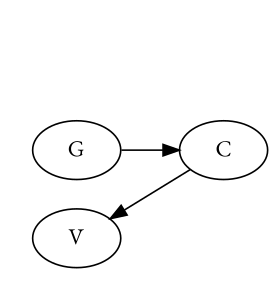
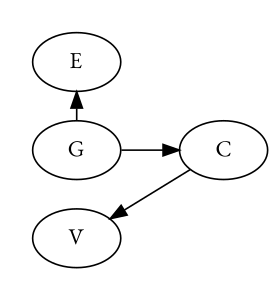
  digraph {
    fontname="EB Garamond"
    rankdir=LR
    node [fontname="EB Garamond"]
    edge [fontname="EB Garamond"]
    G
    V
+   E
    C
    subgraph cluster_1 {
      color=invis
      subgraph sub_2 {
        color=invis
        rank=same
        G
        V
+       E
      }
    }
+   G -> E
    G -> C
    C -> V [constraint=false]
  }
